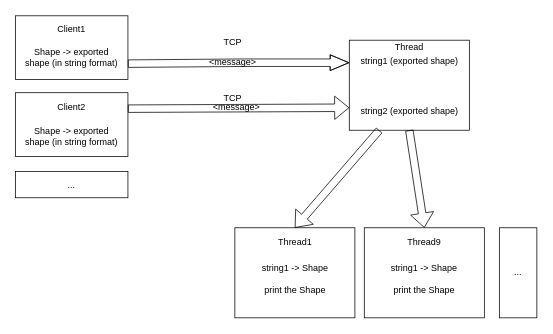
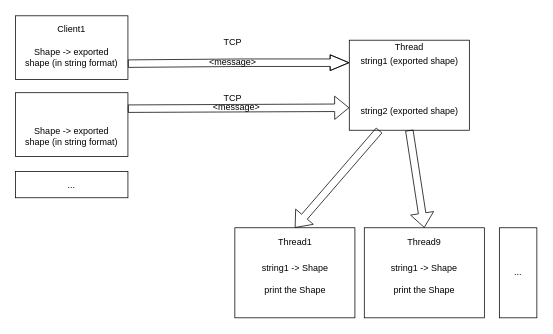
  <mxCell id="0" />
  <mxCell id="1" parent="0" />
  <mxCell id="2" value="" style="rounded=0;whiteSpace=wrap;html=1;" parent="1" vertex="1"><mxGeometry x="20" y="20.5" width="150" height="85" as="geometry" /></mxCell>
  <mxCell id="3" value="Client1" style="text;html=1;strokeColor=none;fillColor=none;align=center;verticalAlign=middle;whiteSpace=wrap;rounded=0;" parent="1" vertex="1"><mxGeometry x="75" y="28" width="40" height="20" as="geometry" /></mxCell>
  <mxCell id="4" value="" style="rounded=0;whiteSpace=wrap;html=1;" parent="1" vertex="1"><mxGeometry x="465" y="53" width="160" height="120" as="geometry" /></mxCell>
  <mxCell id="5" value="Thread" style="text;html=1;strokeColor=none;fillColor=none;align=center;verticalAlign=middle;whiteSpace=wrap;rounded=0;" parent="1" vertex="1"><mxGeometry x="525" y="53" width="40" height="20" as="geometry" /></mxCell>
  <mxCell id="6" value="" style="shape=flexArrow;endArrow=classic;html=1;exitX=1;exitY=0.75;exitDx=0;exitDy=0;entryX=0;entryY=0.25;entryDx=0;entryDy=0;endWidth=10;endSize=7.99;" parent="1" source="2" target="4" edge="1"><mxGeometry width="50" height="50" relative="1" as="geometry"><mxPoint x="435" y="258" as="sourcePoint" /><mxPoint x="465" y="73" as="targetPoint" /><Array as="points"><mxPoint x="325" y="83" /></Array></mxGeometry></mxCell>
  <mxCell id="7" value="TCP" style="text;html=1;strokeColor=none;fillColor=none;align=center;verticalAlign=middle;whiteSpace=wrap;rounded=0;" parent="1" vertex="1"><mxGeometry x="295" y="48" width="30" height="15" as="geometry" /></mxCell>
  <mxCell id="8" value="&amp;lt;message&amp;gt;" style="text;html=1;strokeColor=none;fillColor=none;align=center;verticalAlign=middle;whiteSpace=wrap;rounded=0;" parent="1" vertex="1"><mxGeometry x="290" y="73" width="40" height="20" as="geometry" /></mxCell>
  <mxCell id="9" value="Shape -&amp;gt; exported shape (in string format)" style="text;html=1;strokeColor=none;fillColor=none;align=center;verticalAlign=middle;whiteSpace=wrap;rounded=0;" parent="1" vertex="1"><mxGeometry x="30" y="58" width="130" height="35" as="geometry" /></mxCell>
  <mxCell id="10" value="string1 (exported shape)" style="text;html=1;strokeColor=none;fillColor=none;align=center;verticalAlign=middle;whiteSpace=wrap;rounded=0;" parent="1" vertex="1"><mxGeometry x="472.5" y="70.5" width="145" height="20" as="geometry" /></mxCell>
  <mxCell id="11" value="" style="rounded=0;whiteSpace=wrap;html=1;" vertex="1" parent="1"><mxGeometry x="312.5" y="303" width="160" height="120" as="geometry" /></mxCell>
  <mxCell id="12" value="Thread1" style="text;html=1;strokeColor=none;fillColor=none;align=center;verticalAlign=middle;whiteSpace=wrap;rounded=0;" vertex="1" parent="1"><mxGeometry x="372.5" y="313" width="40" height="20" as="geometry" /></mxCell>
  <mxCell id="13" value="&lt;div&gt;string1 -&amp;gt; Shape&lt;/div&gt;&lt;div&gt;&lt;br&gt;&lt;/div&gt;&lt;div&gt;print the Shape&lt;br&gt;&lt;/div&gt;" style="text;html=1;strokeColor=none;fillColor=none;align=center;verticalAlign=middle;whiteSpace=wrap;rounded=0;" vertex="1" parent="1"><mxGeometry x="342.5" y="348" width="100" height="45" as="geometry" /></mxCell>
  <mxCell id="14" value="" style="rounded=0;whiteSpace=wrap;html=1;" vertex="1" parent="1"><mxGeometry x="20" y="123" width="150" height="85" as="geometry" /></mxCell>
- <mxCell id="15" value="Client2" style="text;html=1;strokeColor=none;fillColor=none;align=center;verticalAlign=middle;whiteSpace=wrap;rounded=0;" vertex="1" parent="1"><mxGeometry x="75" y="133" width="40" height="20" as="geometry" /></mxCell>
  <mxCell id="16" value="" style="shape=flexArrow;endArrow=classic;html=1;exitX=1;exitY=0.25;exitDx=0;exitDy=0;entryX=0;entryY=0.75;entryDx=0;entryDy=0;" edge="1" parent="1" source="14" target="4"><mxGeometry width="50" height="50" relative="1" as="geometry"><mxPoint x="435" y="343" as="sourcePoint" /><mxPoint x="465" y="158" as="targetPoint" /></mxGeometry></mxCell>
  <mxCell id="17" value="TCP" style="text;html=1;strokeColor=none;fillColor=none;align=center;verticalAlign=middle;whiteSpace=wrap;rounded=0;" vertex="1" parent="1"><mxGeometry x="295" y="123" width="30" height="15" as="geometry" /></mxCell>
  <mxCell id="18" value="&amp;lt;message&amp;gt;" style="text;html=1;strokeColor=none;fillColor=none;align=center;verticalAlign=middle;whiteSpace=wrap;rounded=0;" vertex="1" parent="1"><mxGeometry x="295" y="133" width="40" height="20" as="geometry" /></mxCell>
  <mxCell id="19" value="Shape -&amp;gt; exported shape (in string format)" style="text;html=1;strokeColor=none;fillColor=none;align=center;verticalAlign=middle;whiteSpace=wrap;rounded=0;" vertex="1" parent="1"><mxGeometry x="30" y="163" width="130" height="35" as="geometry" /></mxCell>
  <mxCell id="20" value="string2 (exported shape)" style="text;html=1;strokeColor=none;fillColor=none;align=center;verticalAlign=middle;whiteSpace=wrap;rounded=0;" vertex="1" parent="1"><mxGeometry x="472.5" y="138" width="145" height="20" as="geometry" /></mxCell>
  <mxCell id="21" value="" style="shape=flexArrow;endArrow=classic;html=1;rounded=0;exitX=0.25;exitY=1;exitDx=0;exitDy=0;entryX=0.5;entryY=0;entryDx=0;entryDy=0;" edge="1" parent="1" source="4" target="11"><mxGeometry width="50" height="50" relative="1" as="geometry"><mxPoint x="325" y="343" as="sourcePoint" /><mxPoint x="375" y="293" as="targetPoint" /></mxGeometry></mxCell>
  <mxCell id="22" value="" style="rounded=0;whiteSpace=wrap;html=1;" vertex="1" parent="1"><mxGeometry x="485" y="303" width="160" height="120" as="geometry" /></mxCell>
  <mxCell id="23" value="Thread9" style="text;html=1;strokeColor=none;fillColor=none;align=center;verticalAlign=middle;whiteSpace=wrap;rounded=0;" vertex="1" parent="1"><mxGeometry x="545" y="313" width="40" height="20" as="geometry" /></mxCell>
  <mxCell id="24" value="&lt;div&gt;string1 -&amp;gt; Shape&lt;/div&gt;&lt;div&gt;&lt;br&gt;&lt;/div&gt;&lt;div&gt;print the Shape&lt;br&gt;&lt;/div&gt;" style="text;html=1;strokeColor=none;fillColor=none;align=center;verticalAlign=middle;whiteSpace=wrap;rounded=0;" vertex="1" parent="1"><mxGeometry x="515" y="348" width="100" height="45" as="geometry" /></mxCell>
  <mxCell id="25" value="" style="rounded=0;whiteSpace=wrap;html=1;" vertex="1" parent="1"><mxGeometry x="665" y="303" width="50" height="120" as="geometry" /></mxCell>
  <mxCell id="26" value="..." style="text;html=1;strokeColor=none;fillColor=none;align=center;verticalAlign=middle;whiteSpace=wrap;rounded=0;" vertex="1" parent="1"><mxGeometry x="670" y="353" width="40" height="20" as="geometry" /></mxCell>
  <mxCell id="27" value="" style="rounded=0;whiteSpace=wrap;html=1;" vertex="1" parent="1"><mxGeometry x="20" y="228" width="150" height="35" as="geometry" /></mxCell>
  <mxCell id="28" value="..." style="text;html=1;strokeColor=none;fillColor=none;align=center;verticalAlign=middle;whiteSpace=wrap;rounded=0;" vertex="1" parent="1"><mxGeometry x="75" y="235.5" width="40" height="20" as="geometry" /></mxCell>
  <mxCell id="29" value="" style="shape=flexArrow;endArrow=classic;html=1;rounded=0;exitX=0.5;exitY=1;exitDx=0;exitDy=0;entryX=0.5;entryY=0;entryDx=0;entryDy=0;" edge="1" parent="1" source="4" target="22"><mxGeometry width="50" height="50" relative="1" as="geometry"><mxPoint x="585" y="198" as="sourcePoint" /><mxPoint x="472.5" y="328" as="targetPoint" /></mxGeometry></mxCell>
